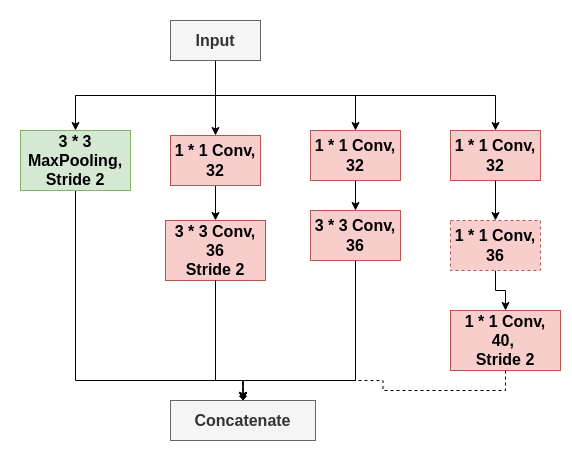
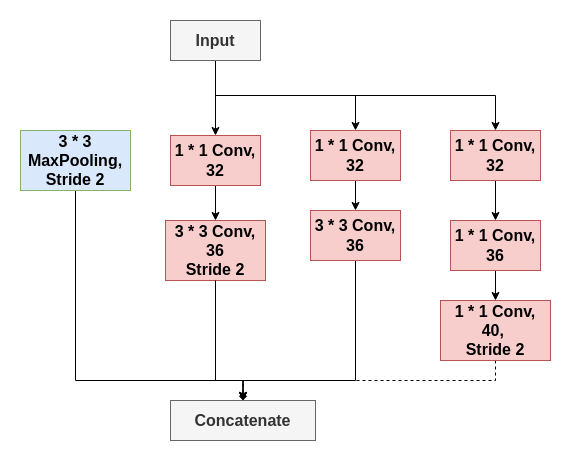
  <mxCell id="0" />
  <mxCell id="1" parent="0" />
- <mxCell id="2" style="edgeStyle=orthogonalEdgeStyle;rounded=0;orthogonalLoop=1;jettySize=auto;html=1;exitX=0.5;exitY=1;exitDx=0;exitDy=0;entryX=0.5;entryY=0;entryDx=0;entryDy=0;" edge="1" parent="1" source="6" target="8"><mxGeometry relative="1" as="geometry" /></mxCell>
  <mxCell id="3" style="edgeStyle=orthogonalEdgeStyle;rounded=0;orthogonalLoop=1;jettySize=auto;html=1;exitX=0.5;exitY=1;exitDx=0;exitDy=0;entryX=0.5;entryY=0;entryDx=0;entryDy=0;" edge="1" parent="1" source="6" target="10"><mxGeometry relative="1" as="geometry" /></mxCell>
  <mxCell id="4" style="edgeStyle=orthogonalEdgeStyle;rounded=0;orthogonalLoop=1;jettySize=auto;html=1;exitX=0.5;exitY=1;exitDx=0;exitDy=0;entryX=0.5;entryY=0;entryDx=0;entryDy=0;" edge="1" parent="1" source="6" target="13"><mxGeometry relative="1" as="geometry" /></mxCell>
  <mxCell id="5" style="edgeStyle=orthogonalEdgeStyle;rounded=0;orthogonalLoop=1;jettySize=auto;html=1;exitX=0.5;exitY=1;exitDx=0;exitDy=0;entryX=0.5;entryY=0;entryDx=0;entryDy=0;" edge="1" parent="1" source="6" target="17"><mxGeometry relative="1" as="geometry" /></mxCell>
  <mxCell id="6" value="&lt;b&gt;&lt;font style=&quot;font-size: 16px;&quot;&gt;Input&lt;/font&gt;&lt;/b&gt;" style="rounded=0;whiteSpace=wrap;html=1;fillColor=#f5f5f5;fontColor=#333333;strokeColor=#666666;" vertex="1" parent="1"><mxGeometry x="170" y="20" width="90" height="40" as="geometry" /></mxCell>
  <mxCell id="7" style="edgeStyle=orthogonalEdgeStyle;rounded=0;orthogonalLoop=1;jettySize=auto;html=1;exitX=0.5;exitY=1;exitDx=0;exitDy=0;entryX=0.5;entryY=0;entryDx=0;entryDy=0;" edge="1" parent="1" source="8" target="22"><mxGeometry relative="1" as="geometry"><Array as="points"><mxPoint x="75" y="380" /><mxPoint x="243" y="380" /></Array></mxGeometry></mxCell>
- <mxCell id="8" value="&lt;b&gt;&lt;font style=&quot;font-size: 16px;&quot;&gt;3 * 3 MaxPooling, Stride 2&lt;/font&gt;&lt;/b&gt;" style="rounded=0;whiteSpace=wrap;html=1;fillColor=#d5e8d4;strokeColor=#82b366;" vertex="1" parent="1"><mxGeometry x="20" y="130" width="110" height="60" as="geometry" /></mxCell>
+ <mxCell id="8" value="&lt;b&gt;&lt;font style=&quot;font-size: 16px;&quot;&gt;3 * 3 MaxPooling, Stride 2&lt;/font&gt;&lt;/b&gt;" style="rounded=0;whiteSpace=wrap;html=1;fillColor=#dae8fc;strokeColor=#82b366;" vertex="1" parent="1"><mxGeometry x="20" y="130" width="110" height="60" as="geometry" /></mxCell>
  <mxCell id="9" value="" style="edgeStyle=orthogonalEdgeStyle;rounded=0;orthogonalLoop=1;jettySize=auto;html=1;" edge="1" parent="1" source="10" target="11"><mxGeometry relative="1" as="geometry" /></mxCell>
  <mxCell id="10" value="&lt;span style=&quot;font-size: 16px;&quot;&gt;&lt;b&gt;1 * 1 Conv, 32&lt;/b&gt;&lt;/span&gt;" style="rounded=0;whiteSpace=wrap;html=1;fillColor=#f8cecc;strokeColor=#b85450;" vertex="1" parent="1"><mxGeometry x="170" y="135" width="90" height="50" as="geometry" /></mxCell>
  <mxCell id="11" value="&lt;span style=&quot;font-size: 16px;&quot;&gt;&lt;b&gt;3 * 3 Conv, 36&lt;/b&gt;&lt;/span&gt;&lt;div&gt;&lt;span style=&quot;font-size: 16px;&quot;&gt;&lt;b&gt;Stride 2&lt;/b&gt;&lt;/span&gt;&lt;/div&gt;" style="rounded=0;whiteSpace=wrap;html=1;fillColor=#f8cecc;strokeColor=#b85450;" vertex="1" parent="1"><mxGeometry x="165" y="220" width="100" height="60" as="geometry" /></mxCell>
  <mxCell id="12" value="" style="edgeStyle=orthogonalEdgeStyle;rounded=0;orthogonalLoop=1;jettySize=auto;html=1;" edge="1" parent="1" source="13" target="15"><mxGeometry relative="1" as="geometry" /></mxCell>
  <mxCell id="13" value="&lt;span style=&quot;font-size: 16px;&quot;&gt;&lt;b&gt;1 * 1 Conv, 32&lt;/b&gt;&lt;/span&gt;" style="rounded=0;whiteSpace=wrap;html=1;fillColor=#f8cecc;strokeColor=#b85450;" vertex="1" parent="1"><mxGeometry x="310" y="130" width="90" height="50" as="geometry" /></mxCell>
  <mxCell id="14" style="edgeStyle=orthogonalEdgeStyle;rounded=0;orthogonalLoop=1;jettySize=auto;html=1;exitX=0.5;exitY=1;exitDx=0;exitDy=0;entryX=0.5;entryY=0;entryDx=0;entryDy=0;" edge="1" parent="1" source="15" target="22"><mxGeometry relative="1" as="geometry"><Array as="points"><mxPoint x="355" y="380" /><mxPoint x="243" y="380" /></Array></mxGeometry></mxCell>
  <mxCell id="15" value="&lt;span style=&quot;font-size: 16px;&quot;&gt;&lt;b&gt;3 * 3 Conv, 36&lt;/b&gt;&lt;/span&gt;" style="rounded=0;whiteSpace=wrap;html=1;fillColor=#f8cecc;strokeColor=#b85450;" vertex="1" parent="1"><mxGeometry x="310" y="210" width="90" height="50" as="geometry" /></mxCell>
  <mxCell id="16" value="" style="edgeStyle=orthogonalEdgeStyle;rounded=0;orthogonalLoop=1;jettySize=auto;html=1;" edge="1" parent="1" source="17" target="19"><mxGeometry relative="1" as="geometry" /></mxCell>
  <mxCell id="17" value="&lt;span style=&quot;font-size: 16px;&quot;&gt;&lt;b&gt;1 * 1 Conv, 32&lt;/b&gt;&lt;/span&gt;" style="rounded=0;whiteSpace=wrap;html=1;fillColor=#f8cecc;strokeColor=#b85450;" vertex="1" parent="1"><mxGeometry x="450" y="130" width="90" height="50" as="geometry" /></mxCell>
  <mxCell id="18" value="" style="edgeStyle=orthogonalEdgeStyle;rounded=0;orthogonalLoop=1;jettySize=auto;html=1;" edge="1" parent="1" source="19" target="21"><mxGeometry relative="1" as="geometry" /></mxCell>
- <mxCell id="19" value="&lt;span style=&quot;font-size: 16px;&quot;&gt;&lt;b&gt;1 * 1 Conv, 36&lt;/b&gt;&lt;/span&gt;" style="rounded=0;whiteSpace=wrap;html=1;fillColor=#f8cecc;strokeColor=#b85450;dashed=1;" vertex="1" parent="1"><mxGeometry x="450" y="220" width="90" height="50" as="geometry" /></mxCell>
+ <mxCell id="19" value="&lt;span style=&quot;font-size: 16px;&quot;&gt;&lt;b&gt;1 * 1 Conv, 36&lt;/b&gt;&lt;/span&gt;" style="rounded=0;whiteSpace=wrap;html=1;fillColor=#f8cecc;strokeColor=#b85450;" vertex="1" parent="1"><mxGeometry x="450" y="220" width="90" height="50" as="geometry" /></mxCell>
  <mxCell id="20" style="edgeStyle=orthogonalEdgeStyle;rounded=0;orthogonalLoop=1;jettySize=auto;html=1;exitX=0.5;exitY=1;exitDx=0;exitDy=0;entryX=0.5;entryY=0;entryDx=0;entryDy=0;dashed=1;" edge="1" parent="1" source="21" target="22"><mxGeometry relative="1" as="geometry" /></mxCell>
- <mxCell id="21" value="&lt;span style=&quot;font-size: 16px;&quot;&gt;&lt;b&gt;1 * 1 Conv, 40,&amp;nbsp;&lt;/b&gt;&lt;/span&gt;&lt;div&gt;&lt;span style=&quot;font-size: 16px;&quot;&gt;&lt;b&gt;Stride 2&lt;/b&gt;&lt;/span&gt;&lt;/div&gt;" style="rounded=0;whiteSpace=wrap;html=1;fillColor=#f8cecc;strokeColor=#b85450;" vertex="1" parent="1"><mxGeometry x="450" y="310" width="110" height="60" as="geometry" /></mxCell>
+ <mxCell id="21" value="&lt;span style=&quot;font-size: 16px;&quot;&gt;&lt;b&gt;1 * 1 Conv, 40,&amp;nbsp;&lt;/b&gt;&lt;/span&gt;&lt;div&gt;&lt;span style=&quot;font-size: 16px;&quot;&gt;&lt;b&gt;Stride 2&lt;/b&gt;&lt;/span&gt;&lt;/div&gt;" style="rounded=0;whiteSpace=wrap;html=1;fillColor=#f8cecc;strokeColor=#b85450;" vertex="1" parent="1"><mxGeometry x="440" y="300" width="110" height="60" as="geometry" /></mxCell>
  <mxCell id="22" value="&lt;b&gt;&lt;font style=&quot;font-size: 16px;&quot;&gt;Concatenate&lt;/font&gt;&lt;/b&gt;" style="rounded=0;whiteSpace=wrap;html=1;fillColor=#f5f5f5;fontColor=#333333;strokeColor=#666666;" vertex="1" parent="1"><mxGeometry x="170" y="400" width="145" height="40" as="geometry" /></mxCell>
  <mxCell id="23" style="edgeStyle=orthogonalEdgeStyle;rounded=0;orthogonalLoop=1;jettySize=auto;html=1;exitX=0.5;exitY=1;exitDx=0;exitDy=0;entryX=0.5;entryY=0;entryDx=0;entryDy=0;endArrow=diamond;" edge="1" parent="1" source="11" target="22"><mxGeometry relative="1" as="geometry"><Array as="points"><mxPoint x="215" y="380" /><mxPoint x="243" y="380" /></Array></mxGeometry></mxCell>
